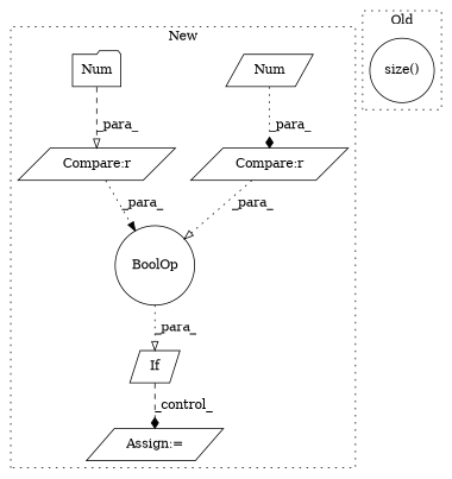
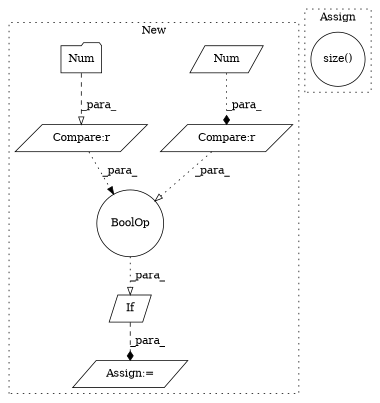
  digraph {
    node [a=40 l=3 s=935 shape=parallelogram]
    edge [arrowhead=onormal style=dotted]
    n1 [a=72 l=31 label=BoolOp shape=circle]
    n2 [a=96 label=If s=932]
    n3 [l=11 label="Compare:r"]
    n4 [l=16 label="Compare:r" s=950]
    n5 [a=68 label="Assign:=" s=1524]
    n6 [a=76 l=1 label=Num s=945]
    n7 [a=76 l=2 label=Num s=964 shape=folder]
    n8 [a=75 l=24 label="size()" s=1461 shape=circle]
    subgraph cluster_1 {
      label=New
      style=dotted
      n1
      n2
      n3
      n4
      n5
      n6
      n7
    }
    subgraph cluster_2 {
-     label=Old
+     label=Assign
      style=dotted
      n8
    }
    n1 -> n2 [label=_para_]
-   n2 -> n5 [arrowhead=diamond label=_control_ style=dashed]
+   n2 -> n5 [arrowhead=diamond label=_para_ style=dashed]
    n3 -> n1 [label=_para_]
    n4 -> n1 [arrowhead=normal label=_para_]
    n6 -> n3 [arrowhead=diamond label=_para_]
    n7 -> n4 [label=_para_ style=dashed]
  }
